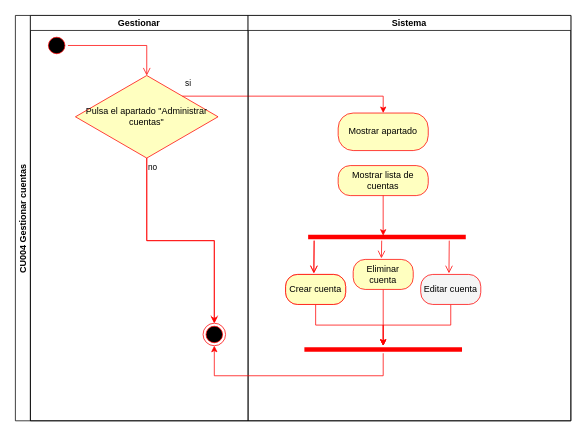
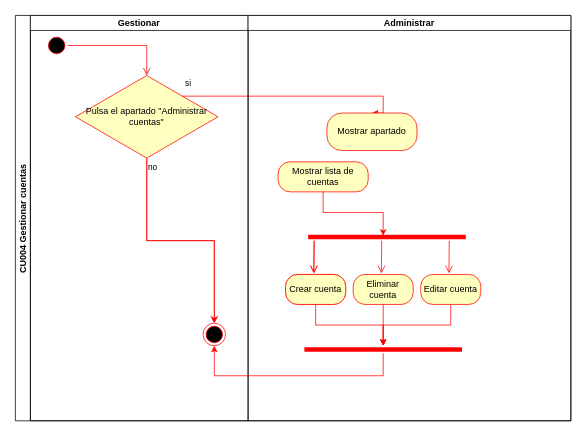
  <mxCell id="0" />
  <mxCell id="1" parent="0" />
  <mxCell id="2" value="CU004 Gestionar cuentas" style="swimlane;childLayout=stackLayout;resizeParent=1;resizeParentMax=0;startSize=20;horizontal=0;horizontalStack=1;" parent="1" vertex="1"><mxGeometry x="20" y="20" width="740" height="540" as="geometry"><mxRectangle x="200" y="80" width="40" height="50" as="alternateBounds" /></mxGeometry></mxCell>
  <mxCell id="3" value="Gestionar" style="swimlane;startSize=20;" parent="2" vertex="1"><mxGeometry x="20" width="290" height="540" as="geometry" /></mxCell>
  <mxCell id="4" value="" style="ellipse;html=1;shape=startState;fillColor=#000000;strokeColor=#ff0000;fillStyle=auto;" parent="3" vertex="1"><mxGeometry x="20" y="25" width="30" height="30" as="geometry" /></mxCell>
  <mxCell id="5" value="Pulsa el apartado &quot;Administrar cuentas&quot;" style="rhombus;whiteSpace=wrap;html=1;fontColor=#000000;fillColor=#ffffc0;strokeColor=#ff0000;" parent="3" vertex="1"><mxGeometry x="60" y="80" width="190" height="110" as="geometry" /></mxCell>
  <mxCell id="6" value="" style="edgeStyle=orthogonalEdgeStyle;html=1;verticalAlign=bottom;endArrow=open;endSize=8;strokeColor=#ff0000;rounded=0;entryX=0.5;entryY=0;entryDx=0;entryDy=0;" parent="3" source="4" target="5" edge="1"><mxGeometry relative="1" as="geometry"><mxPoint x="906" y="335" as="targetPoint" /><mxPoint x="340" y="320" as="sourcePoint" /></mxGeometry></mxCell>
  <mxCell id="7" value="" style="ellipse;html=1;shape=endState;fillColor=#000000;strokeColor=#ff0000;" parent="3" vertex="1"><mxGeometry x="230" y="410" width="30" height="30" as="geometry" /></mxCell>
  <mxCell id="8" value="no" style="edgeStyle=orthogonalEdgeStyle;html=1;align=left;verticalAlign=top;endArrow=open;endSize=8;strokeColor=#ff0000;rounded=0;exitX=0.5;exitY=1;exitDx=0;exitDy=0;" parent="3" source="5" target="7" edge="1"><mxGeometry x="-1" relative="1" as="geometry"><mxPoint x="100" y="295.193" as="targetPoint" /><mxPoint x="104" y="230" as="sourcePoint" /></mxGeometry></mxCell>
  <mxCell id="9" style="edgeStyle=orthogonalEdgeStyle;rounded=0;orthogonalLoop=1;jettySize=auto;html=1;entryX=0.5;entryY=0;entryDx=0;entryDy=0;strokeColor=light-dark(#ff0000, #ededed);" parent="3" source="5" target="7" edge="1"><mxGeometry relative="1" as="geometry" /></mxCell>
  <mxCell id="10" style="edgeStyle=orthogonalEdgeStyle;rounded=0;orthogonalLoop=1;jettySize=auto;html=1;exitX=1;exitY=0;exitDx=0;exitDy=0;entryX=0.5;entryY=0;entryDx=0;entryDy=0;strokeColor=light-dark(#ff0000, #ededed);" parent="2" source="5" target="13" edge="1"><mxGeometry relative="1" as="geometry"><Array as="points"><mxPoint x="490" y="107" /></Array></mxGeometry></mxCell>
  <mxCell id="11" value="si" style="edgeLabel;html=1;align=center;verticalAlign=middle;resizable=0;points=[];" parent="10" vertex="1" connectable="0"><mxGeometry x="-0.893" y="3" relative="1" as="geometry"><mxPoint x="-9" y="-14" as="offset" /></mxGeometry></mxCell>
- <mxCell id="12" value="Sistema" style="swimlane;startSize=20;" parent="2" vertex="1"><mxGeometry x="310" width="430" height="540" as="geometry" /></mxCell>
- <mxCell id="13" value="Mostrar apartado" style="rounded=1;whiteSpace=wrap;html=1;arcSize=40;fontColor=#000000;fillColor=#ffffc0;strokeColor=#ff0000;" parent="12" vertex="1"><mxGeometry x="120" y="130" width="120" height="50" as="geometry" /></mxCell>
- <mxCell id="14" value="Mostrar lista de cuentas" style="rounded=1;whiteSpace=wrap;html=1;arcSize=40;fontColor=#000000;fillColor=#ffffc0;strokeColor=light-dark(#ff0000, #ededed);" parent="12" vertex="1"><mxGeometry x="120" y="200" width="120" height="40" as="geometry" /></mxCell>
+ <mxCell id="12" value="Administrar" style="swimlane;startSize=20;" parent="2" vertex="1"><mxGeometry x="310" width="430" height="540" as="geometry" /></mxCell>
+ <mxCell id="13" value="Mostrar apartado" style="rounded=1;whiteSpace=wrap;html=1;arcSize=40;fontColor=#000000;fillColor=#ffffc0;strokeColor=#ff0000;" parent="12" vertex="1"><mxGeometry x="105" y="130" width="120" height="50" as="geometry" /></mxCell>
+ <mxCell id="14" value="Mostrar lista de cuentas" style="rounded=1;whiteSpace=wrap;html=1;arcSize=40;fontColor=#000000;fillColor=#ffffc0;strokeColor=light-dark(#ff0000, #ededed);" parent="12" vertex="1"><mxGeometry x="40" y="195" width="120" height="40" as="geometry" /></mxCell>
  <mxCell id="15" value="" style="shape=line;html=1;strokeWidth=6;strokeColor=#ff0000;" parent="12" vertex="1"><mxGeometry x="80" y="290" width="210" height="10" as="geometry" /></mxCell>
  <mxCell id="16" value="" style="edgeStyle=orthogonalEdgeStyle;html=1;verticalAlign=bottom;endArrow=open;endSize=8;strokeColor=#ff0000;rounded=0;entryX=0.47;entryY=-0.037;entryDx=0;entryDy=0;entryPerimeter=0;" parent="12" target="17" edge="1"><mxGeometry relative="1" as="geometry"><mxPoint x="120" y="330" as="targetPoint" /><mxPoint x="88" y="300" as="sourcePoint" /><Array as="points"><mxPoint x="88" y="300" /><mxPoint x="88" y="344" /></Array></mxGeometry></mxCell>
  <mxCell id="17" value="Crear cuenta" style="rounded=1;whiteSpace=wrap;html=1;arcSize=40;fontColor=#000000;fillColor=#ffffc0;strokeColor=#ff0000;" parent="12" vertex="1"><mxGeometry x="50" y="345" width="80" height="40" as="geometry" /></mxCell>
  <mxCell id="18" value="" style="edgeStyle=orthogonalEdgeStyle;html=1;verticalAlign=bottom;endArrow=open;endSize=8;strokeColor=#ff0000;rounded=0;entryX=0.47;entryY=-0.037;entryDx=0;entryDy=0;entryPerimeter=0;" parent="12" target="20" edge="1"><mxGeometry relative="1" as="geometry"><mxPoint x="210" y="330" as="targetPoint" /><mxPoint x="178" y="300" as="sourcePoint" /><Array as="points"><mxPoint x="178" y="300" /><mxPoint x="178" y="344" /></Array></mxGeometry></mxCell>
  <mxCell id="19" style="edgeStyle=orthogonalEdgeStyle;rounded=0;orthogonalLoop=1;jettySize=auto;html=1;fontColor=light-dark(#ff0000, #ededed);strokeColor=light-dark(#ff0000, #ededed);" parent="12" source="20" target="27" edge="1"><mxGeometry relative="1" as="geometry" /></mxCell>
- <mxCell id="20" value="Eliminar cuenta" style="rounded=1;whiteSpace=wrap;html=1;arcSize=40;fontColor=#000000;fillColor=#ffffc0;strokeColor=#ff0000;" parent="12" vertex="1"><mxGeometry x="140" y="325" width="80" height="40" as="geometry" /></mxCell>
+ <mxCell id="20" value="Eliminar cuenta" style="rounded=1;whiteSpace=wrap;html=1;arcSize=40;fontColor=#000000;fillColor=#ffffc0;strokeColor=#ff0000;" parent="12" vertex="1"><mxGeometry x="140" y="345" width="80" height="40" as="geometry" /></mxCell>
  <mxCell id="21" value="" style="edgeStyle=orthogonalEdgeStyle;html=1;verticalAlign=bottom;endArrow=open;endSize=8;strokeColor=#ff0000;rounded=0;entryX=0.47;entryY=-0.037;entryDx=0;entryDy=0;entryPerimeter=0;" parent="12" target="23" edge="1"><mxGeometry relative="1" as="geometry"><mxPoint x="300" y="330" as="targetPoint" /><mxPoint x="268" y="300" as="sourcePoint" /><Array as="points"><mxPoint x="268" y="300" /><mxPoint x="268" y="344" /></Array></mxGeometry></mxCell>
  <mxCell id="22" style="edgeStyle=orthogonalEdgeStyle;rounded=0;orthogonalLoop=1;jettySize=auto;html=1;strokeColor=light-dark(#ff0000, #ededed);" parent="12" source="23" target="27" edge="1"><mxGeometry relative="1" as="geometry" /></mxCell>
- <mxCell id="23" value="Editar cuenta" style="rounded=1;whiteSpace=wrap;html=1;arcSize=40;fontColor=#000000;fillColor=#f5f5f5;strokeColor=#ff0000;" parent="12" vertex="1"><mxGeometry x="230" y="345" width="80" height="40" as="geometry" /></mxCell>
+ <mxCell id="23" value="Editar cuenta" style="rounded=1;whiteSpace=wrap;html=1;arcSize=40;fontColor=#000000;fillColor=#ffffc0;strokeColor=#ff0000;" parent="12" vertex="1"><mxGeometry x="230" y="345" width="80" height="40" as="geometry" /></mxCell>
  <mxCell id="24" value="" style="edgeStyle=orthogonalEdgeStyle;html=1;verticalAlign=bottom;endArrow=open;endSize=8;strokeColor=#ff0000;rounded=0;entryX=0.47;entryY=-0.037;entryDx=0;entryDy=0;entryPerimeter=0;" parent="12" target="26" edge="1"><mxGeometry relative="1" as="geometry"><mxPoint x="120" y="330" as="targetPoint" /><mxPoint x="88" y="300" as="sourcePoint" /><Array as="points"><mxPoint x="88" y="300" /><mxPoint x="88" y="344" /></Array></mxGeometry></mxCell>
  <mxCell id="25" style="edgeStyle=orthogonalEdgeStyle;rounded=0;orthogonalLoop=1;jettySize=auto;html=1;fontColor=light-dark(#ff0000, #ededed);strokeColor=light-dark(#ff0000, #ededed);" parent="12" source="26" target="27" edge="1"><mxGeometry relative="1" as="geometry" /></mxCell>
  <mxCell id="26" value="Crear cuenta" style="rounded=1;whiteSpace=wrap;html=1;arcSize=40;fontColor=#000000;fillColor=#ffffc0;strokeColor=#ff0000;" parent="12" vertex="1"><mxGeometry x="50" y="345" width="80" height="40" as="geometry" /></mxCell>
  <mxCell id="27" value="" style="shape=line;html=1;strokeWidth=6;strokeColor=light-dark(#ff0000, #ededed);" parent="12" vertex="1"><mxGeometry x="75" y="440" width="210" height="10" as="geometry" /></mxCell>
  <mxCell id="28" style="edgeStyle=orthogonalEdgeStyle;rounded=0;orthogonalLoop=1;jettySize=auto;html=1;strokeColor=light-dark(#ff0000, #ededed);entryX=0.476;entryY=0.343;entryDx=0;entryDy=0;entryPerimeter=0;" parent="12" source="14" target="15" edge="1"><mxGeometry relative="1" as="geometry"><mxPoint x="180" y="290" as="targetPoint" /><Array as="points" /></mxGeometry></mxCell>
  <mxCell id="29" style="edgeStyle=orthogonalEdgeStyle;rounded=0;orthogonalLoop=1;jettySize=auto;html=1;entryX=0.5;entryY=1;entryDx=0;entryDy=0;strokeColor=light-dark(#ff0000, #ededed);" parent="2" source="27" target="7" edge="1"><mxGeometry relative="1" as="geometry"><Array as="points"><mxPoint x="490" y="480" /><mxPoint x="265" y="480" /></Array></mxGeometry></mxCell>
